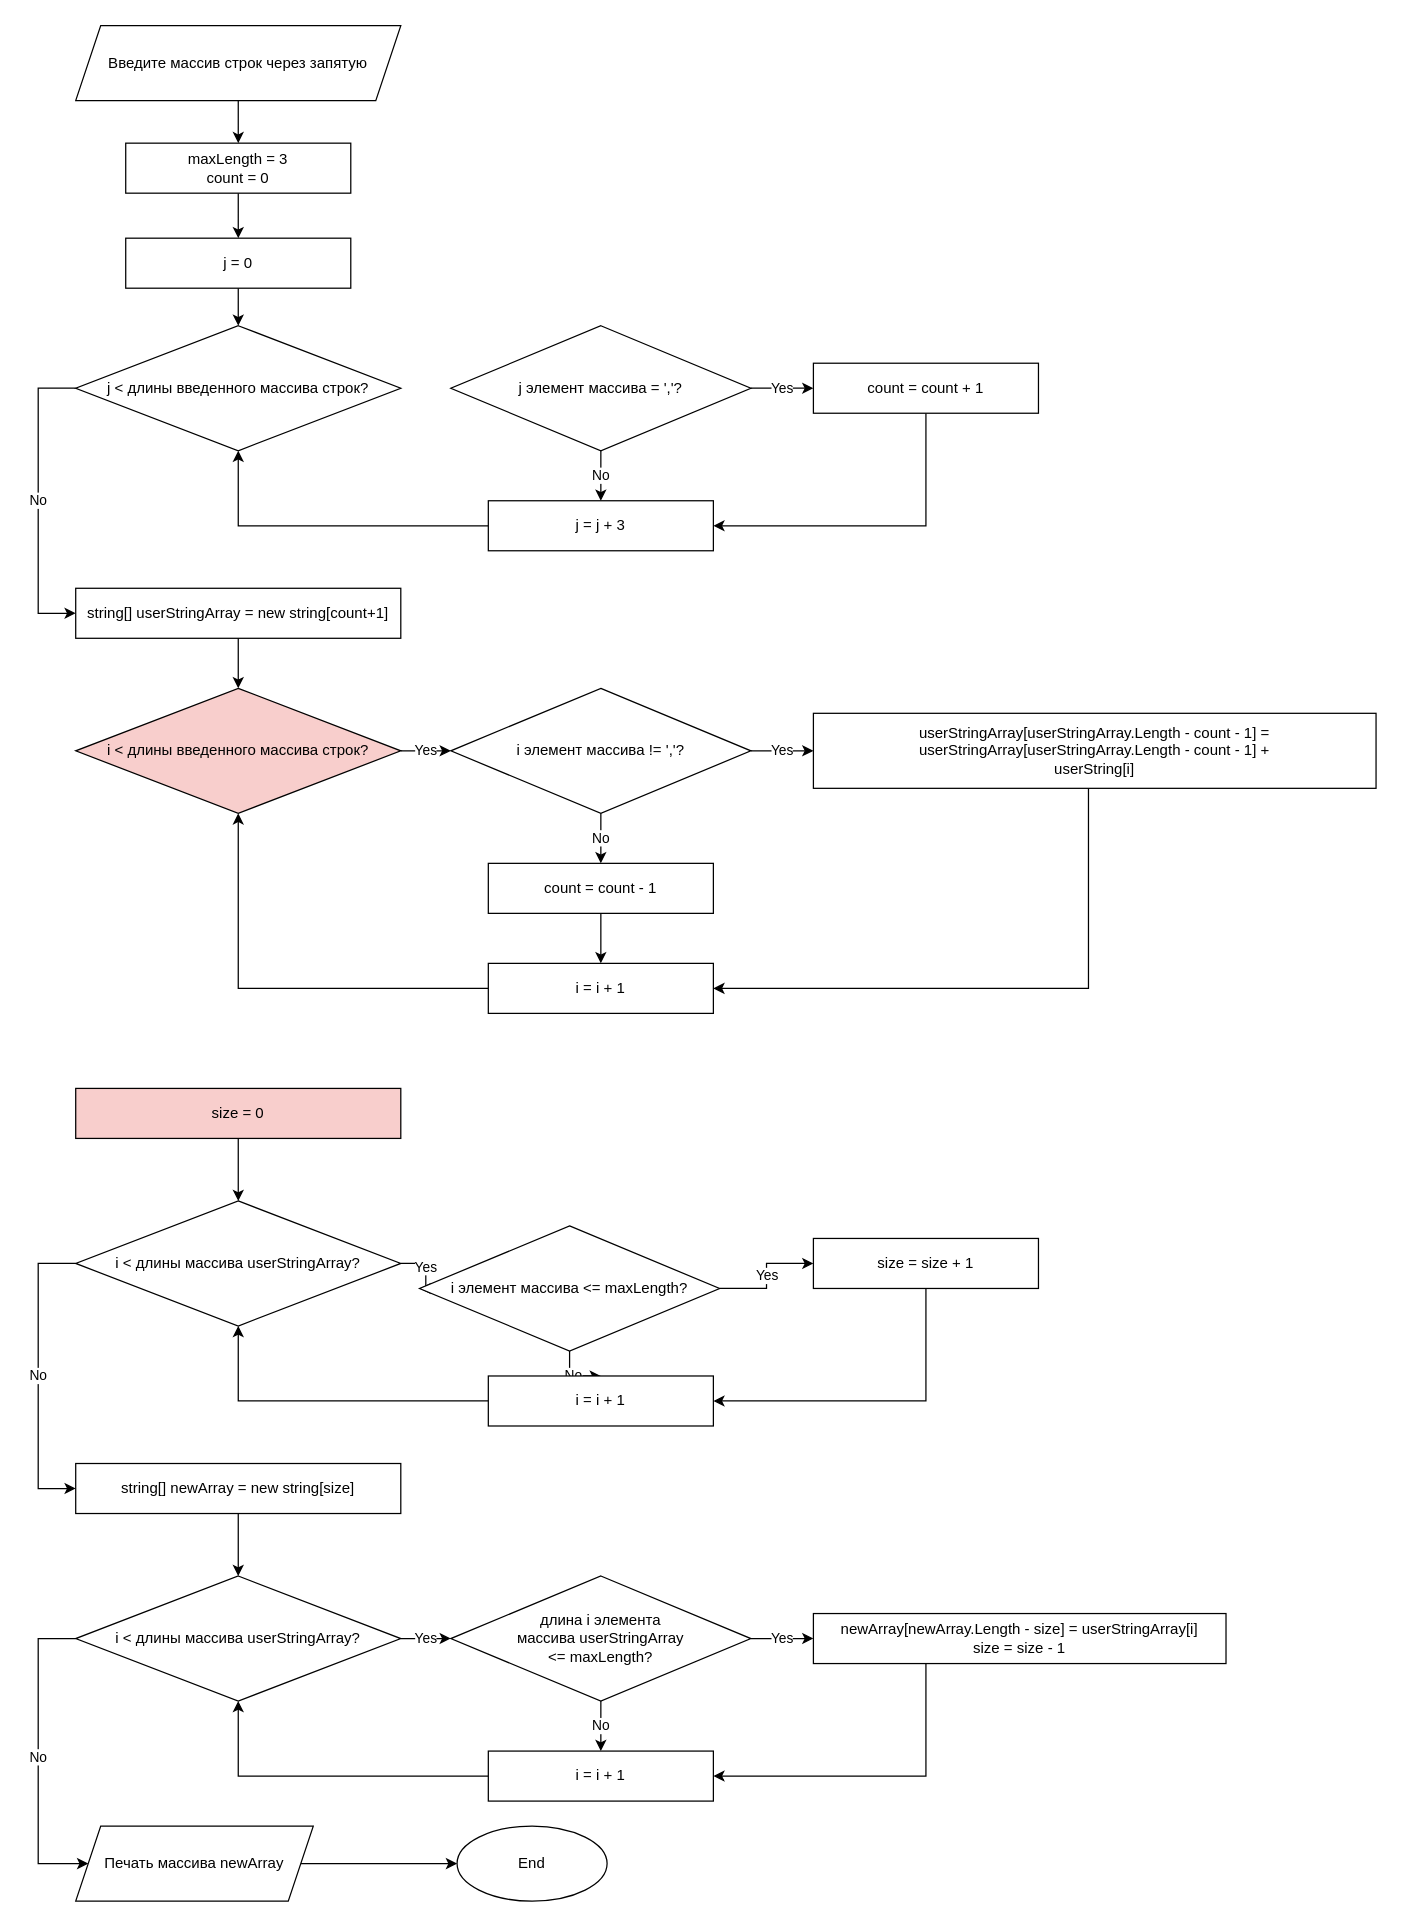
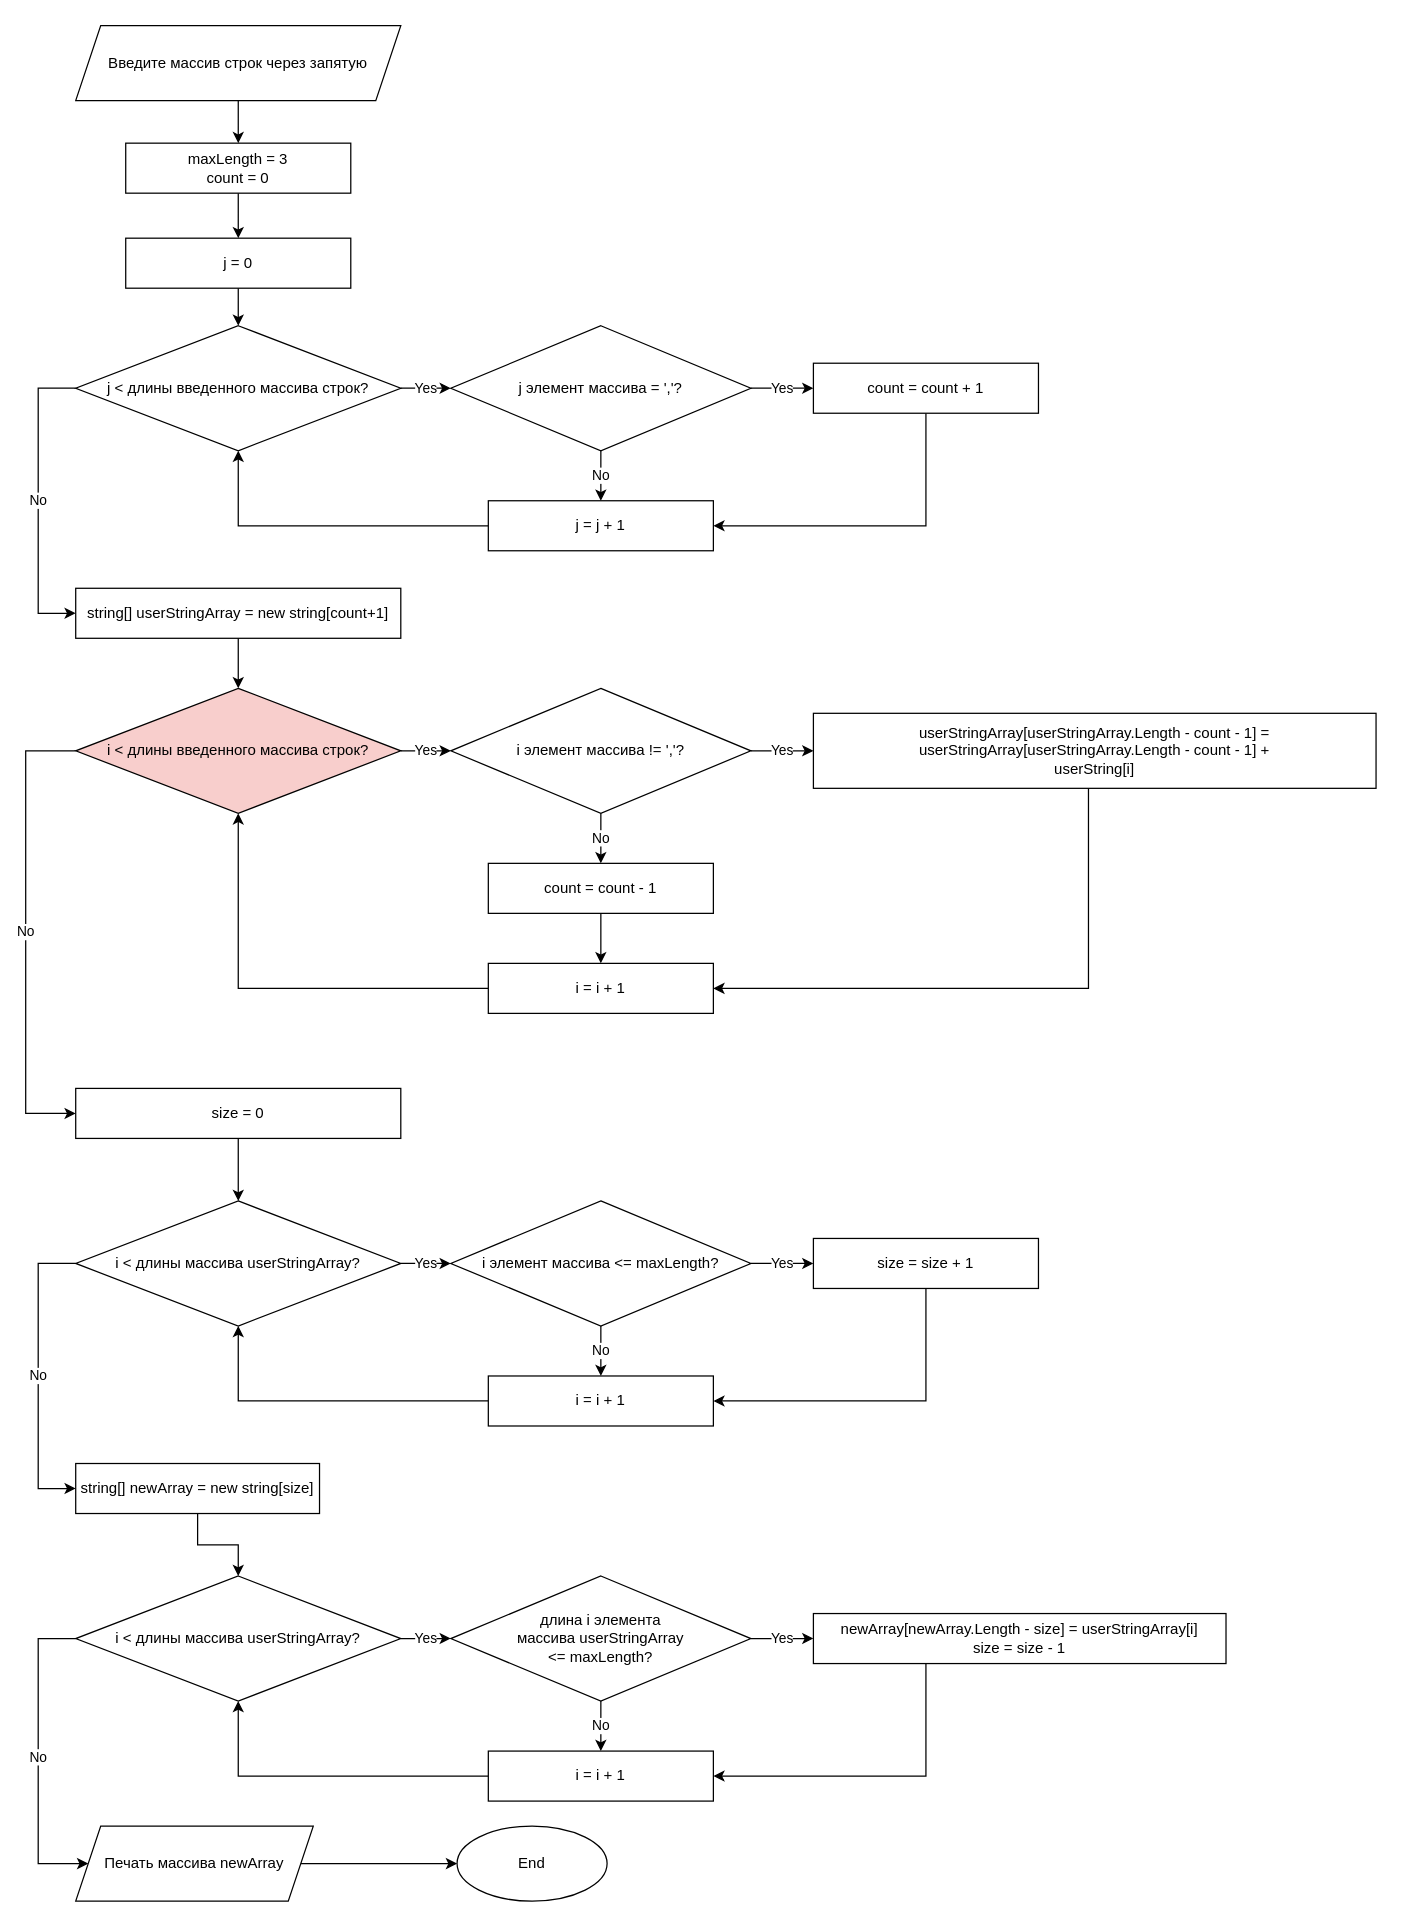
  <mxCell id="0" />
  <mxCell id="1" parent="0" />
  <mxCell id="2" style="edgeStyle=orthogonalEdgeStyle;rounded=0;orthogonalLoop=1;jettySize=auto;html=1;entryX=0.5;entryY=0;entryDx=0;entryDy=0;" edge="1" parent="1" source="3" target="5"><mxGeometry relative="1" as="geometry" /></mxCell>
  <mxCell id="3" value="Введите массив строк через запятую" style="shape=parallelogram;perimeter=parallelogramPerimeter;whiteSpace=wrap;html=1;fixedSize=1;" vertex="1" parent="1"><mxGeometry x="60" y="20" width="260" height="60" as="geometry" /></mxCell>
  <mxCell id="4" style="edgeStyle=orthogonalEdgeStyle;rounded=0;orthogonalLoop=1;jettySize=auto;html=1;entryX=0.5;entryY=0;entryDx=0;entryDy=0;" edge="1" parent="1" source="5" target="10"><mxGeometry relative="1" as="geometry" /></mxCell>
  <mxCell id="5" value="maxLength = 3&lt;br&gt;count = 0" style="rounded=0;whiteSpace=wrap;html=1;" vertex="1" parent="1"><mxGeometry x="100" y="114" width="180" height="40" as="geometry" /></mxCell>
+ <mxCell id="6" value="Yes" style="edgeStyle=orthogonalEdgeStyle;rounded=0;orthogonalLoop=1;jettySize=auto;html=1;" edge="1" parent="1" source="8" target="13"><mxGeometry relative="1" as="geometry" /></mxCell>
  <mxCell id="7" value="No" style="edgeStyle=orthogonalEdgeStyle;rounded=0;orthogonalLoop=1;jettySize=auto;html=1;entryX=0;entryY=0.5;entryDx=0;entryDy=0;" edge="1" parent="1" source="8" target="19"><mxGeometry relative="1" as="geometry"><Array as="points"><mxPoint x="30" y="310" /><mxPoint x="30" y="490" /></Array></mxGeometry></mxCell>
  <mxCell id="8" value="j &amp;lt; длины введенного массива строк?" style="rhombus;whiteSpace=wrap;html=1;" vertex="1" parent="1"><mxGeometry x="60" y="260" width="260" height="100" as="geometry" /></mxCell>
  <mxCell id="9" style="edgeStyle=orthogonalEdgeStyle;rounded=0;orthogonalLoop=1;jettySize=auto;html=1;entryX=0.5;entryY=0;entryDx=0;entryDy=0;" edge="1" parent="1" source="10" target="8"><mxGeometry relative="1" as="geometry" /></mxCell>
  <mxCell id="10" value="j = 0" style="rounded=0;whiteSpace=wrap;html=1;" vertex="1" parent="1"><mxGeometry x="100" y="190" width="180" height="40" as="geometry" /></mxCell>
  <mxCell id="11" value="Yes" style="edgeStyle=orthogonalEdgeStyle;rounded=0;orthogonalLoop=1;jettySize=auto;html=1;" edge="1" parent="1" source="13" target="17"><mxGeometry relative="1" as="geometry" /></mxCell>
  <mxCell id="12" value="No" style="edgeStyle=orthogonalEdgeStyle;rounded=0;orthogonalLoop=1;jettySize=auto;html=1;" edge="1" parent="1" source="13" target="15"><mxGeometry relative="1" as="geometry" /></mxCell>
  <mxCell id="13" value="j элемент массива = ','?" style="rhombus;whiteSpace=wrap;html=1;" vertex="1" parent="1"><mxGeometry x="360" y="260" width="240" height="100" as="geometry" /></mxCell>
  <mxCell id="14" style="edgeStyle=orthogonalEdgeStyle;rounded=0;orthogonalLoop=1;jettySize=auto;html=1;entryX=0.5;entryY=1;entryDx=0;entryDy=0;" edge="1" parent="1" source="15" target="8"><mxGeometry relative="1" as="geometry" /></mxCell>
- <mxCell id="15" value="j = j + 3" style="rounded=0;whiteSpace=wrap;html=1;" vertex="1" parent="1"><mxGeometry x="390" y="400" width="180" height="40" as="geometry" /></mxCell>
+ <mxCell id="15" value="j = j + 1" style="rounded=0;whiteSpace=wrap;html=1;" vertex="1" parent="1"><mxGeometry x="390" y="400" width="180" height="40" as="geometry" /></mxCell>
  <mxCell id="16" style="edgeStyle=orthogonalEdgeStyle;rounded=0;orthogonalLoop=1;jettySize=auto;html=1;entryX=1;entryY=0.5;entryDx=0;entryDy=0;" edge="1" parent="1" source="17" target="15"><mxGeometry relative="1" as="geometry"><Array as="points"><mxPoint x="740" y="420" /></Array></mxGeometry></mxCell>
  <mxCell id="17" value="count = count + 1" style="rounded=0;whiteSpace=wrap;html=1;" vertex="1" parent="1"><mxGeometry x="650" y="290" width="180" height="40" as="geometry" /></mxCell>
  <mxCell id="18" style="edgeStyle=orthogonalEdgeStyle;rounded=0;orthogonalLoop=1;jettySize=auto;html=1;entryX=0.5;entryY=0;entryDx=0;entryDy=0;" edge="1" parent="1" source="19" target="21"><mxGeometry relative="1" as="geometry" /></mxCell>
  <mxCell id="19" value="string[] userStringArray = new string[count+1]" style="rounded=0;whiteSpace=wrap;html=1;" vertex="1" parent="1"><mxGeometry x="60" y="470" width="260" height="40" as="geometry" /></mxCell>
  <mxCell id="20" value="Yes" style="edgeStyle=orthogonalEdgeStyle;rounded=0;orthogonalLoop=1;jettySize=auto;html=1;" edge="1" source="21" target="24" parent="1"><mxGeometry relative="1" as="geometry" /></mxCell>
  <mxCell id="21" value="i &amp;lt; длины введенного массива строк?" style="rhombus;whiteSpace=wrap;html=1;fillColor=#f8cecc;" vertex="1" parent="1"><mxGeometry x="60" y="550" width="260" height="100" as="geometry" /></mxCell>
  <mxCell id="22" value="Yes" style="edgeStyle=orthogonalEdgeStyle;rounded=0;orthogonalLoop=1;jettySize=auto;html=1;" edge="1" source="24" target="28" parent="1"><mxGeometry relative="1" as="geometry" /></mxCell>
  <mxCell id="23" value="No" style="edgeStyle=orthogonalEdgeStyle;rounded=0;orthogonalLoop=1;jettySize=auto;html=1;entryX=0.5;entryY=0;entryDx=0;entryDy=0;" edge="1" source="24" target="33" parent="1"><mxGeometry relative="1" as="geometry"><mxPoint x="480" y="700" as="targetPoint" /></mxGeometry></mxCell>
  <mxCell id="24" value="i элемент массива != ','?" style="rhombus;whiteSpace=wrap;html=1;" vertex="1" parent="1"><mxGeometry x="360" y="550" width="240" height="100" as="geometry" /></mxCell>
  <mxCell id="25" style="edgeStyle=orthogonalEdgeStyle;rounded=0;orthogonalLoop=1;jettySize=auto;html=1;entryX=0.5;entryY=1;entryDx=0;entryDy=0;" edge="1" source="26" target="21" parent="1"><mxGeometry relative="1" as="geometry" /></mxCell>
  <mxCell id="26" value="i = i + 1" style="rounded=0;whiteSpace=wrap;html=1;" vertex="1" parent="1"><mxGeometry x="390" y="770" width="180" height="40" as="geometry" /></mxCell>
  <mxCell id="27" style="edgeStyle=orthogonalEdgeStyle;rounded=0;orthogonalLoop=1;jettySize=auto;html=1;entryX=1;entryY=0.5;entryDx=0;entryDy=0;" edge="1" parent="1" source="28" target="26"><mxGeometry relative="1" as="geometry"><Array as="points"><mxPoint x="870" y="790" /></Array></mxGeometry></mxCell>
  <mxCell id="28" value="userStringArray[userStringArray.Length - count - 1] = userStringArray[userStringArray.Length - count - 1]&amp;nbsp;+&lt;br&gt;userString[i]" style="rounded=0;whiteSpace=wrap;html=1;" vertex="1" parent="1"><mxGeometry x="650" y="570" width="450" height="60" as="geometry" /></mxCell>
+ <mxCell id="29" value="No" style="edgeStyle=orthogonalEdgeStyle;rounded=0;orthogonalLoop=1;jettySize=auto;html=1;entryX=0;entryY=0.5;entryDx=0;entryDy=0;" edge="1" source="21" target="31" parent="1"><mxGeometry relative="1" as="geometry"><Array as="points"><mxPoint x="20" y="600" /><mxPoint x="20" y="890" /></Array></mxGeometry></mxCell>
  <mxCell id="30" style="edgeStyle=orthogonalEdgeStyle;rounded=0;orthogonalLoop=1;jettySize=auto;html=1;entryX=0.5;entryY=0;entryDx=0;entryDy=0;" edge="1" parent="1" source="31" target="36"><mxGeometry relative="1" as="geometry" /></mxCell>
- <mxCell id="31" value="size = 0" style="rounded=0;whiteSpace=wrap;html=1;fillColor=#f8cecc;" vertex="1" parent="1"><mxGeometry x="60" y="870" width="260" height="40" as="geometry" /></mxCell>
+ <mxCell id="31" value="size = 0" style="rounded=0;whiteSpace=wrap;html=1;" vertex="1" parent="1"><mxGeometry x="60" y="870" width="260" height="40" as="geometry" /></mxCell>
  <mxCell id="32" style="edgeStyle=orthogonalEdgeStyle;rounded=0;orthogonalLoop=1;jettySize=auto;html=1;entryX=0.5;entryY=0;entryDx=0;entryDy=0;" edge="1" parent="1" source="33" target="26"><mxGeometry relative="1" as="geometry" /></mxCell>
  <mxCell id="33" value="count = count - 1" style="rounded=0;whiteSpace=wrap;html=1;" vertex="1" parent="1"><mxGeometry x="390" y="690" width="180" height="40" as="geometry" /></mxCell>
  <mxCell id="34" value="Yes" style="edgeStyle=orthogonalEdgeStyle;rounded=0;orthogonalLoop=1;jettySize=auto;html=1;" edge="1" parent="1" source="36" target="39"><mxGeometry relative="1" as="geometry" /></mxCell>
  <mxCell id="35" value="No" style="edgeStyle=orthogonalEdgeStyle;rounded=0;orthogonalLoop=1;jettySize=auto;html=1;entryX=0;entryY=0.5;entryDx=0;entryDy=0;" edge="1" parent="1" source="36" target="45"><mxGeometry relative="1" as="geometry"><Array as="points"><mxPoint x="30" y="1010" /><mxPoint x="30" y="1190" /></Array></mxGeometry></mxCell>
  <mxCell id="36" value="i &amp;lt; длины массива userStringArray?" style="rhombus;whiteSpace=wrap;html=1;" vertex="1" parent="1"><mxGeometry x="60" y="960" width="260" height="100" as="geometry" /></mxCell>
  <mxCell id="37" value="Yes" style="edgeStyle=orthogonalEdgeStyle;rounded=0;orthogonalLoop=1;jettySize=auto;html=1;" edge="1" parent="1" source="39" target="43"><mxGeometry relative="1" as="geometry" /></mxCell>
  <mxCell id="38" value="No" style="edgeStyle=orthogonalEdgeStyle;rounded=0;orthogonalLoop=1;jettySize=auto;html=1;" edge="1" parent="1" source="39" target="41"><mxGeometry relative="1" as="geometry" /></mxCell>
- <mxCell id="39" value="i элемент массива &amp;lt;= maxLength?" style="rhombus;whiteSpace=wrap;html=1;" vertex="1" parent="1"><mxGeometry x="335" y="980" width="240" height="100" as="geometry" /></mxCell>
+ <mxCell id="39" value="i элемент массива &amp;lt;= maxLength?" style="rhombus;whiteSpace=wrap;html=1;" vertex="1" parent="1"><mxGeometry x="360" y="960" width="240" height="100" as="geometry" /></mxCell>
  <mxCell id="40" style="edgeStyle=orthogonalEdgeStyle;rounded=0;orthogonalLoop=1;jettySize=auto;html=1;entryX=0.5;entryY=1;entryDx=0;entryDy=0;" edge="1" parent="1" source="41" target="36"><mxGeometry relative="1" as="geometry" /></mxCell>
  <mxCell id="41" value="i = i + 1" style="rounded=0;whiteSpace=wrap;html=1;" vertex="1" parent="1"><mxGeometry x="390" y="1100" width="180" height="40" as="geometry" /></mxCell>
  <mxCell id="42" style="edgeStyle=orthogonalEdgeStyle;rounded=0;orthogonalLoop=1;jettySize=auto;html=1;entryX=1;entryY=0.5;entryDx=0;entryDy=0;" edge="1" parent="1" source="43" target="41"><mxGeometry relative="1" as="geometry"><Array as="points"><mxPoint x="740" y="1120" /></Array></mxGeometry></mxCell>
  <mxCell id="43" value="size = size + 1" style="rounded=0;whiteSpace=wrap;html=1;" vertex="1" parent="1"><mxGeometry x="650" y="990" width="180" height="40" as="geometry" /></mxCell>
  <mxCell id="44" value="" style="edgeStyle=orthogonalEdgeStyle;rounded=0;orthogonalLoop=1;jettySize=auto;html=1;" edge="1" parent="1" source="45" target="48"><mxGeometry relative="1" as="geometry" /></mxCell>
- <mxCell id="45" value="string[] newArray = new string[size]" style="rounded=0;whiteSpace=wrap;html=1;" vertex="1" parent="1"><mxGeometry x="60" y="1170" width="260" height="40" as="geometry" /></mxCell>
+ <mxCell id="45" value="string[] newArray = new string[size]" style="rounded=0;whiteSpace=wrap;html=1;" vertex="1" parent="1"><mxGeometry x="60" y="1170" width="195" height="40" as="geometry" /></mxCell>
  <mxCell id="46" value="Yes" style="edgeStyle=orthogonalEdgeStyle;rounded=0;orthogonalLoop=1;jettySize=auto;html=1;" edge="1" source="48" target="51" parent="1"><mxGeometry relative="1" as="geometry" /></mxCell>
  <mxCell id="47" value="No" style="edgeStyle=orthogonalEdgeStyle;rounded=0;orthogonalLoop=1;jettySize=auto;html=1;entryX=0;entryY=0.5;entryDx=0;entryDy=0;" edge="1" source="48" target="57" parent="1"><mxGeometry relative="1" as="geometry"><Array as="points"><mxPoint x="30" y="1310" /><mxPoint x="30" y="1490" /></Array><mxPoint x="60" y="1490" as="targetPoint" /></mxGeometry></mxCell>
  <mxCell id="48" value="i &amp;lt; длины массива userStringArray?" style="rhombus;whiteSpace=wrap;html=1;" vertex="1" parent="1"><mxGeometry x="60" y="1260" width="260" height="100" as="geometry" /></mxCell>
  <mxCell id="49" value="Yes" style="edgeStyle=orthogonalEdgeStyle;rounded=0;orthogonalLoop=1;jettySize=auto;html=1;" edge="1" source="51" target="55" parent="1"><mxGeometry relative="1" as="geometry" /></mxCell>
  <mxCell id="50" value="No" style="edgeStyle=orthogonalEdgeStyle;rounded=0;orthogonalLoop=1;jettySize=auto;html=1;" edge="1" source="51" target="53" parent="1"><mxGeometry relative="1" as="geometry" /></mxCell>
  <mxCell id="51" value="длина i элемента&lt;br&gt;массива userStringArray&lt;br&gt;&amp;lt;= maxLength?" style="rhombus;whiteSpace=wrap;html=1;" vertex="1" parent="1"><mxGeometry x="360" y="1260" width="240" height="100" as="geometry" /></mxCell>
  <mxCell id="52" style="edgeStyle=orthogonalEdgeStyle;rounded=0;orthogonalLoop=1;jettySize=auto;html=1;entryX=0.5;entryY=1;entryDx=0;entryDy=0;" edge="1" source="53" target="48" parent="1"><mxGeometry relative="1" as="geometry" /></mxCell>
  <mxCell id="53" value="i = i + 1" style="rounded=0;whiteSpace=wrap;html=1;" vertex="1" parent="1"><mxGeometry x="390" y="1400" width="180" height="40" as="geometry" /></mxCell>
  <mxCell id="54" style="edgeStyle=orthogonalEdgeStyle;rounded=0;orthogonalLoop=1;jettySize=auto;html=1;entryX=1;entryY=0.5;entryDx=0;entryDy=0;" edge="1" source="55" target="53" parent="1"><mxGeometry relative="1" as="geometry"><Array as="points"><mxPoint x="740" y="1420" /></Array></mxGeometry></mxCell>
  <mxCell id="55" value="&lt;div&gt;newArray[newArray.Length - size] = userStringArray[i]&lt;/div&gt;&lt;div&gt;&lt;span style=&quot;background-color: initial;&quot;&gt;size = size - 1&lt;/span&gt;&lt;/div&gt;" style="rounded=0;whiteSpace=wrap;html=1;" vertex="1" parent="1"><mxGeometry x="650" y="1290" width="330" height="40" as="geometry" /></mxCell>
  <mxCell id="56" value="" style="edgeStyle=orthogonalEdgeStyle;rounded=0;orthogonalLoop=1;jettySize=auto;html=1;" edge="1" parent="1" source="57" target="58"><mxGeometry relative="1" as="geometry" /></mxCell>
  <mxCell id="57" value="Печать массива newArray" style="shape=parallelogram;perimeter=parallelogramPerimeter;whiteSpace=wrap;html=1;fixedSize=1;" vertex="1" parent="1"><mxGeometry x="60" y="1460" width="190" height="60" as="geometry" /></mxCell>
  <mxCell id="58" value="End" style="ellipse;whiteSpace=wrap;html=1;" vertex="1" parent="1"><mxGeometry x="365" y="1460" width="120" height="60" as="geometry" /></mxCell>
